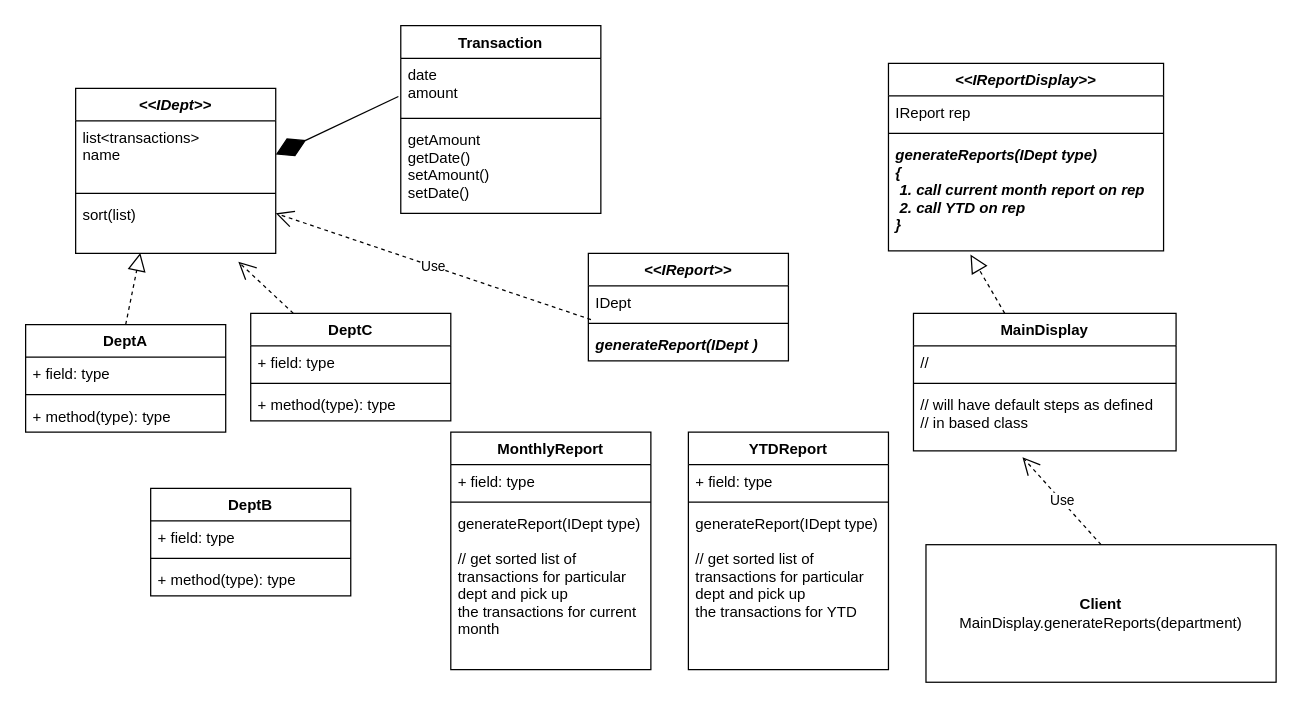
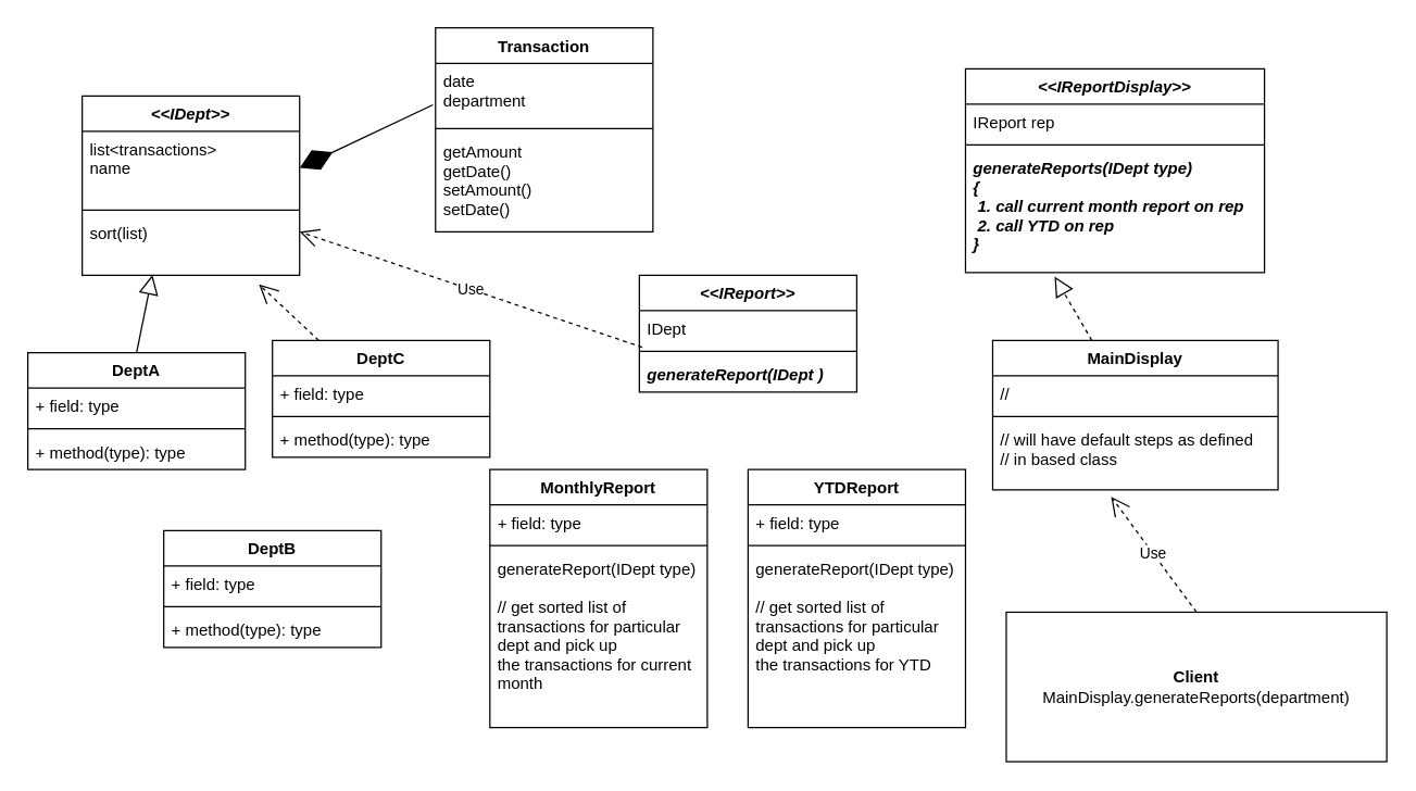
  <mxCell id="0" />
  <mxCell id="1" parent="0" />
  <mxCell id="2" value="&lt;&lt;IDept&gt;&gt;" style="swimlane;fontStyle=3;align=center;verticalAlign=top;childLayout=stackLayout;horizontal=1;startSize=26;horizontalStack=0;resizeParent=1;resizeParentMax=0;resizeLast=0;collapsible=1;marginBottom=0;" vertex="1" parent="1"><mxGeometry x="60" y="70" width="160" height="132" as="geometry" /></mxCell>
  <mxCell id="3" value="list&lt;transactions&gt;&#10;name " style="text;strokeColor=none;fillColor=none;align=left;verticalAlign=top;spacingLeft=4;spacingRight=4;overflow=hidden;rotatable=0;points=[[0,0.5],[1,0.5]];portConstraint=eastwest;" vertex="1" parent="2"><mxGeometry y="26" width="160" height="54" as="geometry" /></mxCell>
  <mxCell id="4" value="" style="line;strokeWidth=1;fillColor=none;align=left;verticalAlign=middle;spacingTop=-1;spacingLeft=3;spacingRight=3;rotatable=0;labelPosition=right;points=[];portConstraint=eastwest;" vertex="1" parent="2"><mxGeometry y="80" width="160" height="8" as="geometry" /></mxCell>
  <mxCell id="5" value="sort(list)" style="text;strokeColor=none;fillColor=none;align=left;verticalAlign=top;spacingLeft=4;spacingRight=4;overflow=hidden;rotatable=0;points=[[0,0.5],[1,0.5]];portConstraint=eastwest;" vertex="1" parent="2"><mxGeometry y="88" width="160" height="44" as="geometry" /></mxCell>
  <mxCell id="6" value="DeptC" style="swimlane;fontStyle=1;align=center;verticalAlign=top;childLayout=stackLayout;horizontal=1;startSize=26;horizontalStack=0;resizeParent=1;resizeParentMax=0;resizeLast=0;collapsible=1;marginBottom=0;" vertex="1" parent="1"><mxGeometry x="200" y="250" width="160" height="86" as="geometry" /></mxCell>
  <mxCell id="7" value="+ field: type" style="text;strokeColor=none;fillColor=none;align=left;verticalAlign=top;spacingLeft=4;spacingRight=4;overflow=hidden;rotatable=0;points=[[0,0.5],[1,0.5]];portConstraint=eastwest;" vertex="1" parent="6"><mxGeometry y="26" width="160" height="26" as="geometry" /></mxCell>
  <mxCell id="8" value="" style="line;strokeWidth=1;fillColor=none;align=left;verticalAlign=middle;spacingTop=-1;spacingLeft=3;spacingRight=3;rotatable=0;labelPosition=right;points=[];portConstraint=eastwest;" vertex="1" parent="6"><mxGeometry y="52" width="160" height="8" as="geometry" /></mxCell>
  <mxCell id="9" value="+ method(type): type" style="text;strokeColor=none;fillColor=none;align=left;verticalAlign=top;spacingLeft=4;spacingRight=4;overflow=hidden;rotatable=0;points=[[0,0.5],[1,0.5]];portConstraint=eastwest;" vertex="1" parent="6"><mxGeometry y="60" width="160" height="26" as="geometry" /></mxCell>
  <mxCell id="10" value="DeptB" style="swimlane;fontStyle=1;align=center;verticalAlign=top;childLayout=stackLayout;horizontal=1;startSize=26;horizontalStack=0;resizeParent=1;resizeParentMax=0;resizeLast=0;collapsible=1;marginBottom=0;" vertex="1" parent="1"><mxGeometry x="120" y="390" width="160" height="86" as="geometry" /></mxCell>
  <mxCell id="11" value="+ field: type" style="text;strokeColor=none;fillColor=none;align=left;verticalAlign=top;spacingLeft=4;spacingRight=4;overflow=hidden;rotatable=0;points=[[0,0.5],[1,0.5]];portConstraint=eastwest;" vertex="1" parent="10"><mxGeometry y="26" width="160" height="26" as="geometry" /></mxCell>
  <mxCell id="12" value="" style="line;strokeWidth=1;fillColor=none;align=left;verticalAlign=middle;spacingTop=-1;spacingLeft=3;spacingRight=3;rotatable=0;labelPosition=right;points=[];portConstraint=eastwest;" vertex="1" parent="10"><mxGeometry y="52" width="160" height="8" as="geometry" /></mxCell>
  <mxCell id="13" value="+ method(type): type" style="text;strokeColor=none;fillColor=none;align=left;verticalAlign=top;spacingLeft=4;spacingRight=4;overflow=hidden;rotatable=0;points=[[0,0.5],[1,0.5]];portConstraint=eastwest;" vertex="1" parent="10"><mxGeometry y="60" width="160" height="26" as="geometry" /></mxCell>
  <mxCell id="14" value="DeptA" style="swimlane;fontStyle=1;align=center;verticalAlign=top;childLayout=stackLayout;horizontal=1;startSize=26;horizontalStack=0;resizeParent=1;resizeParentMax=0;resizeLast=0;collapsible=1;marginBottom=0;" vertex="1" parent="1"><mxGeometry x="20" y="259" width="160" height="86" as="geometry" /></mxCell>
  <mxCell id="15" value="+ field: type" style="text;strokeColor=none;fillColor=none;align=left;verticalAlign=top;spacingLeft=4;spacingRight=4;overflow=hidden;rotatable=0;points=[[0,0.5],[1,0.5]];portConstraint=eastwest;" vertex="1" parent="14"><mxGeometry y="26" width="160" height="26" as="geometry" /></mxCell>
  <mxCell id="16" value="" style="line;strokeWidth=1;fillColor=none;align=left;verticalAlign=middle;spacingTop=-1;spacingLeft=3;spacingRight=3;rotatable=0;labelPosition=right;points=[];portConstraint=eastwest;" vertex="1" parent="14"><mxGeometry y="52" width="160" height="8" as="geometry" /></mxCell>
  <mxCell id="17" value="+ method(type): type" style="text;strokeColor=none;fillColor=none;align=left;verticalAlign=top;spacingLeft=4;spacingRight=4;overflow=hidden;rotatable=0;points=[[0,0.5],[1,0.5]];portConstraint=eastwest;" vertex="1" parent="14"><mxGeometry y="60" width="160" height="26" as="geometry" /></mxCell>
  <mxCell id="18" value="" style="endArrow=open;dashed=1;endFill=0;endSize=12;html=1;rounded=0;entryX=0.813;entryY=1.154;entryDx=0;entryDy=0;entryPerimeter=0;" edge="1" parent="1" source="6" target="5"><mxGeometry width="160" relative="1" as="geometry"><mxPoint x="313.6" y="267.366" as="sourcePoint" /><mxPoint x="300" y="180" as="targetPoint" /></mxGeometry></mxCell>
- <mxCell id="19" value="" style="endArrow=block;dashed=1;endFill=0;endSize=12;html=1;rounded=0;exitX=0.5;exitY=0;exitDx=0;exitDy=0;entryX=0.323;entryY=0.992;entryDx=0;entryDy=0;entryPerimeter=0;" edge="1" parent="1" source="14" target="5"><mxGeometry width="160" relative="1" as="geometry"><mxPoint x="370" y="273.748" as="sourcePoint" /><mxPoint x="150" y="200" as="targetPoint" /></mxGeometry></mxCell>
+ <mxCell id="19" value="" style="endArrow=block;dashed=0;endFill=0;endSize=12;html=1;rounded=0;exitX=0.5;exitY=0;exitDx=0;exitDy=0;entryX=0.323;entryY=0.992;entryDx=0;entryDy=0;entryPerimeter=0;" edge="1" parent="1" source="14" target="5"><mxGeometry width="160" relative="1" as="geometry"><mxPoint x="370" y="273.748" as="sourcePoint" /><mxPoint x="150" y="200" as="targetPoint" /></mxGeometry></mxCell>
  <mxCell id="20" value="&lt;&lt;IReport&gt;&gt;" style="swimlane;fontStyle=3;align=center;verticalAlign=top;childLayout=stackLayout;horizontal=1;startSize=26;horizontalStack=0;resizeParent=1;resizeParentMax=0;resizeLast=0;collapsible=1;marginBottom=0;" vertex="1" parent="1"><mxGeometry x="470" y="202" width="160" height="86" as="geometry" /></mxCell>
  <mxCell id="21" value="IDept" style="text;strokeColor=none;fillColor=none;align=left;verticalAlign=top;spacingLeft=4;spacingRight=4;overflow=hidden;rotatable=0;points=[[0,0.5],[1,0.5]];portConstraint=eastwest;" vertex="1" parent="20"><mxGeometry y="26" width="160" height="26" as="geometry" /></mxCell>
  <mxCell id="22" value="" style="line;strokeWidth=1;fillColor=none;align=left;verticalAlign=middle;spacingTop=-1;spacingLeft=3;spacingRight=3;rotatable=0;labelPosition=right;points=[];portConstraint=eastwest;" vertex="1" parent="20"><mxGeometry y="52" width="160" height="8" as="geometry" /></mxCell>
  <mxCell id="23" value="generateReport(IDept )" style="text;strokeColor=none;fillColor=none;align=left;verticalAlign=top;spacingLeft=4;spacingRight=4;overflow=hidden;rotatable=0;points=[[0,0.5],[1,0.5]];portConstraint=eastwest;fontStyle=3" vertex="1" parent="20"><mxGeometry y="60" width="160" height="26" as="geometry" /></mxCell>
  <mxCell id="24" value="MonthlyReport" style="swimlane;fontStyle=1;align=center;verticalAlign=top;childLayout=stackLayout;horizontal=1;startSize=26;horizontalStack=0;resizeParent=1;resizeParentMax=0;resizeLast=0;collapsible=1;marginBottom=0;" vertex="1" parent="1"><mxGeometry x="360" y="345" width="160" height="190" as="geometry" /></mxCell>
  <mxCell id="25" value="+ field: type" style="text;strokeColor=none;fillColor=none;align=left;verticalAlign=top;spacingLeft=4;spacingRight=4;overflow=hidden;rotatable=0;points=[[0,0.5],[1,0.5]];portConstraint=eastwest;" vertex="1" parent="24"><mxGeometry y="26" width="160" height="26" as="geometry" /></mxCell>
  <mxCell id="26" value="" style="line;strokeWidth=1;fillColor=none;align=left;verticalAlign=middle;spacingTop=-1;spacingLeft=3;spacingRight=3;rotatable=0;labelPosition=right;points=[];portConstraint=eastwest;" vertex="1" parent="24"><mxGeometry y="52" width="160" height="8" as="geometry" /></mxCell>
  <mxCell id="27" value="generateReport(IDept type) &#10;&#10;// get sorted list of &#10;transactions for particular &#10;dept and pick up &#10;the transactions for current&#10;month&#10;" style="text;strokeColor=none;fillColor=none;align=left;verticalAlign=top;spacingLeft=4;spacingRight=4;overflow=hidden;rotatable=0;points=[[0,0.5],[1,0.5]];portConstraint=eastwest;" vertex="1" parent="24"><mxGeometry y="60" width="160" height="130" as="geometry" /></mxCell>
  <mxCell id="28" value="YTDReport" style="swimlane;fontStyle=1;align=center;verticalAlign=top;childLayout=stackLayout;horizontal=1;startSize=26;horizontalStack=0;resizeParent=1;resizeParentMax=0;resizeLast=0;collapsible=1;marginBottom=0;" vertex="1" parent="1"><mxGeometry x="550" y="345" width="160" height="190" as="geometry" /></mxCell>
  <mxCell id="29" value="+ field: type" style="text;strokeColor=none;fillColor=none;align=left;verticalAlign=top;spacingLeft=4;spacingRight=4;overflow=hidden;rotatable=0;points=[[0,0.5],[1,0.5]];portConstraint=eastwest;" vertex="1" parent="28"><mxGeometry y="26" width="160" height="26" as="geometry" /></mxCell>
  <mxCell id="30" value="" style="line;strokeWidth=1;fillColor=none;align=left;verticalAlign=middle;spacingTop=-1;spacingLeft=3;spacingRight=3;rotatable=0;labelPosition=right;points=[];portConstraint=eastwest;" vertex="1" parent="28"><mxGeometry y="52" width="160" height="8" as="geometry" /></mxCell>
  <mxCell id="31" value="generateReport(IDept type)&#10;&#10;// get sorted list of&#10;transactions for particular&#10;dept and pick up &#10;the transactions for YTD" style="text;strokeColor=none;fillColor=none;align=left;verticalAlign=top;spacingLeft=4;spacingRight=4;overflow=hidden;rotatable=0;points=[[0,0.5],[1,0.5]];portConstraint=eastwest;" vertex="1" parent="28"><mxGeometry y="60" width="160" height="130" as="geometry" /></mxCell>
  <mxCell id="32" value="Transaction" style="swimlane;fontStyle=1;align=center;verticalAlign=top;childLayout=stackLayout;horizontal=1;startSize=26;horizontalStack=0;resizeParent=1;resizeParentMax=0;resizeLast=0;collapsible=1;marginBottom=0;" vertex="1" parent="1"><mxGeometry x="320" y="20" width="160" height="150" as="geometry" /></mxCell>
- <mxCell id="33" value="date&#10;amount " style="text;strokeColor=none;fillColor=none;align=left;verticalAlign=top;spacingLeft=4;spacingRight=4;overflow=hidden;rotatable=0;points=[[0,0.5],[1,0.5]];portConstraint=eastwest;" vertex="1" parent="32"><mxGeometry y="26" width="160" height="44" as="geometry" /></mxCell>
+ <mxCell id="33" value="date&#10;department " style="text;strokeColor=none;fillColor=none;align=left;verticalAlign=top;spacingLeft=4;spacingRight=4;overflow=hidden;rotatable=0;points=[[0,0.5],[1,0.5]];portConstraint=eastwest;" vertex="1" parent="32"><mxGeometry y="26" width="160" height="44" as="geometry" /></mxCell>
  <mxCell id="34" value="" style="line;strokeWidth=1;fillColor=none;align=left;verticalAlign=middle;spacingTop=-1;spacingLeft=3;spacingRight=3;rotatable=0;labelPosition=right;points=[];portConstraint=eastwest;" vertex="1" parent="32"><mxGeometry y="70" width="160" height="8" as="geometry" /></mxCell>
  <mxCell id="35" value="getAmount&#10;getDate()&#10;setAmount()&#10;setDate()" style="text;strokeColor=none;fillColor=none;align=left;verticalAlign=top;spacingLeft=4;spacingRight=4;overflow=hidden;rotatable=0;points=[[0,0.5],[1,0.5]];portConstraint=eastwest;" vertex="1" parent="32"><mxGeometry y="78" width="160" height="72" as="geometry" /></mxCell>
  <mxCell id="36" value="" style="endArrow=diamondThin;endFill=1;endSize=24;html=1;rounded=0;entryX=1;entryY=0.5;entryDx=0;entryDy=0;exitX=-0.012;exitY=0.695;exitDx=0;exitDy=0;exitPerimeter=0;" edge="1" parent="1" source="33" target="3"><mxGeometry width="160" relative="1" as="geometry"><mxPoint x="310" y="250" as="sourcePoint" /><mxPoint x="470" y="250" as="targetPoint" /></mxGeometry></mxCell>
  <mxCell id="37" value="Use" style="endArrow=open;endSize=12;dashed=1;html=1;rounded=0;entryX=1;entryY=0.273;entryDx=0;entryDy=0;entryPerimeter=0;exitX=0.013;exitY=1.038;exitDx=0;exitDy=0;exitPerimeter=0;" edge="1" parent="1" source="21" target="5"><mxGeometry width="160" relative="1" as="geometry"><mxPoint x="310" y="250" as="sourcePoint" /><mxPoint x="470" y="250" as="targetPoint" /></mxGeometry></mxCell>
  <mxCell id="38" value="&lt;&lt;IReportDisplay&gt;&gt;" style="swimlane;fontStyle=3;align=center;verticalAlign=top;childLayout=stackLayout;horizontal=1;startSize=26;horizontalStack=0;resizeParent=1;resizeParentMax=0;resizeLast=0;collapsible=1;marginBottom=0;" vertex="1" parent="1"><mxGeometry x="710" y="50" width="220" height="150" as="geometry" /></mxCell>
  <mxCell id="39" value="IReport rep" style="text;strokeColor=none;fillColor=none;align=left;verticalAlign=top;spacingLeft=4;spacingRight=4;overflow=hidden;rotatable=0;points=[[0,0.5],[1,0.5]];portConstraint=eastwest;" vertex="1" parent="38"><mxGeometry y="26" width="220" height="26" as="geometry" /></mxCell>
  <mxCell id="40" value="" style="line;strokeWidth=1;fillColor=none;align=left;verticalAlign=middle;spacingTop=-1;spacingLeft=3;spacingRight=3;rotatable=0;labelPosition=right;points=[];portConstraint=eastwest;" vertex="1" parent="38"><mxGeometry y="52" width="220" height="8" as="geometry" /></mxCell>
  <mxCell id="41" value="generateReports(IDept type)&#10;{&#10; 1. call current month report on rep&#10; 2. call YTD on rep &#10;}" style="text;strokeColor=none;fillColor=none;align=left;verticalAlign=top;spacingLeft=4;spacingRight=4;overflow=hidden;rotatable=0;points=[[0,0.5],[1,0.5]];portConstraint=eastwest;fontStyle=3" vertex="1" parent="38"><mxGeometry y="60" width="220" height="90" as="geometry" /></mxCell>
  <mxCell id="42" value="" style="endArrow=block;dashed=1;endFill=0;endSize=12;html=1;rounded=0;entryX=0.298;entryY=1.033;entryDx=0;entryDy=0;entryPerimeter=0;" edge="1" parent="1" source="43" target="41"><mxGeometry width="160" relative="1" as="geometry"><mxPoint x="748" y="270" as="sourcePoint" /><mxPoint x="499.52" y="297.792" as="targetPoint" /></mxGeometry></mxCell>
  <mxCell id="43" value="MainDisplay" style="swimlane;fontStyle=1;align=center;verticalAlign=top;childLayout=stackLayout;horizontal=1;startSize=26;horizontalStack=0;resizeParent=1;resizeParentMax=0;resizeLast=0;collapsible=1;marginBottom=0;" vertex="1" parent="1"><mxGeometry x="730" y="250" width="210" height="110" as="geometry" /></mxCell>
  <mxCell id="44" value="// " style="text;strokeColor=none;fillColor=none;align=left;verticalAlign=top;spacingLeft=4;spacingRight=4;overflow=hidden;rotatable=0;points=[[0,0.5],[1,0.5]];portConstraint=eastwest;" vertex="1" parent="43"><mxGeometry y="26" width="210" height="26" as="geometry" /></mxCell>
  <mxCell id="45" value="" style="line;strokeWidth=1;fillColor=none;align=left;verticalAlign=middle;spacingTop=-1;spacingLeft=3;spacingRight=3;rotatable=0;labelPosition=right;points=[];portConstraint=eastwest;" vertex="1" parent="43"><mxGeometry y="52" width="210" height="8" as="geometry" /></mxCell>
  <mxCell id="46" value="// will have default steps as defined &#10;// in based class " style="text;strokeColor=none;fillColor=none;align=left;verticalAlign=top;spacingLeft=4;spacingRight=4;overflow=hidden;rotatable=0;points=[[0,0.5],[1,0.5]];portConstraint=eastwest;fontStyle=0" vertex="1" parent="43"><mxGeometry y="60" width="210" height="50" as="geometry" /></mxCell>
- <mxCell id="47" value="&lt;b&gt;Client&lt;/b&gt;&lt;br&gt;MainDisplay.&lt;span style=&quot;text-align: left;&quot;&gt;generateReports(department)&lt;/span&gt;" style="rounded=0;whiteSpace=wrap;html=1;" vertex="1" parent="1"><mxGeometry x="740" y="435" width="280" height="110" as="geometry" /></mxCell>
+ <mxCell id="47" value="&lt;b&gt;Client&lt;/b&gt;&lt;br&gt;MainDisplay.&lt;span style=&quot;text-align: left;&quot;&gt;generateReports(department)&lt;/span&gt;" style="rounded=0;whiteSpace=wrap;html=1;" vertex="1" parent="1"><mxGeometry x="740" y="450" width="280" height="110" as="geometry" /></mxCell>
  <mxCell id="48" value="Use" style="endArrow=open;endSize=12;dashed=1;html=1;rounded=0;entryX=0.415;entryY=1.1;entryDx=0;entryDy=0;entryPerimeter=0;exitX=0.5;exitY=0;exitDx=0;exitDy=0;" edge="1" parent="1" source="47" target="46"><mxGeometry width="160" relative="1" as="geometry"><mxPoint x="480" y="390" as="sourcePoint" /><mxPoint x="640" y="390" as="targetPoint" /></mxGeometry></mxCell>
